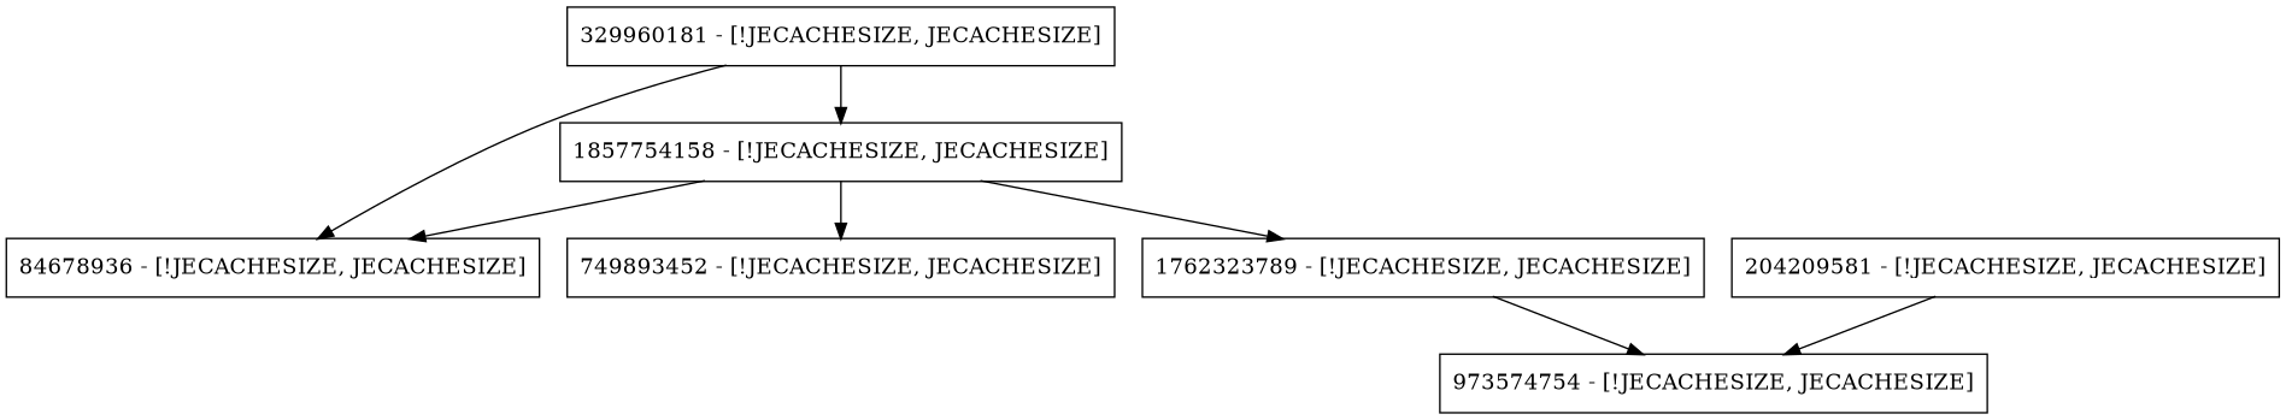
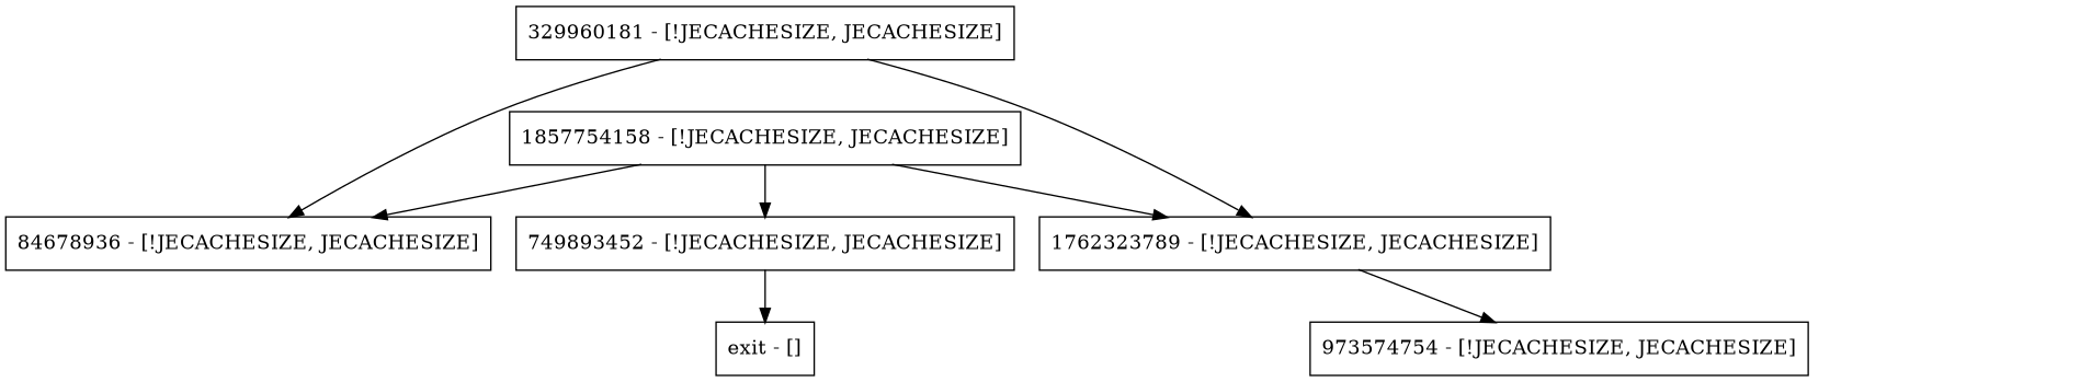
  digraph {
    node [shape=record]
    n1 [label="329960181 - [!JECACHESIZE, JECACHESIZE]"]
    n2 [label="84678936 - [!JECACHESIZE, JECACHESIZE]"]
    n3 [label="1857754158 - [!JECACHESIZE, JECACHESIZE]"]
+   n4 [label="exit - []"]
    n5 [label="749893452 - [!JECACHESIZE, JECACHESIZE]"]
    n6 [label="1762323789 - [!JECACHESIZE, JECACHESIZE]"]
-   n7 [label="204209581 - [!JECACHESIZE, JECACHESIZE]"]
    n8 [label="973574754 - [!JECACHESIZE, JECACHESIZE]"]
    n1 -> n2
-   n1 -> n3
+   n1 -> n6
    n3 -> n2
    n3 -> n5
    n3 -> n6
+   n5 -> n4
    n6 -> n8
-   n7 -> n8
  }
